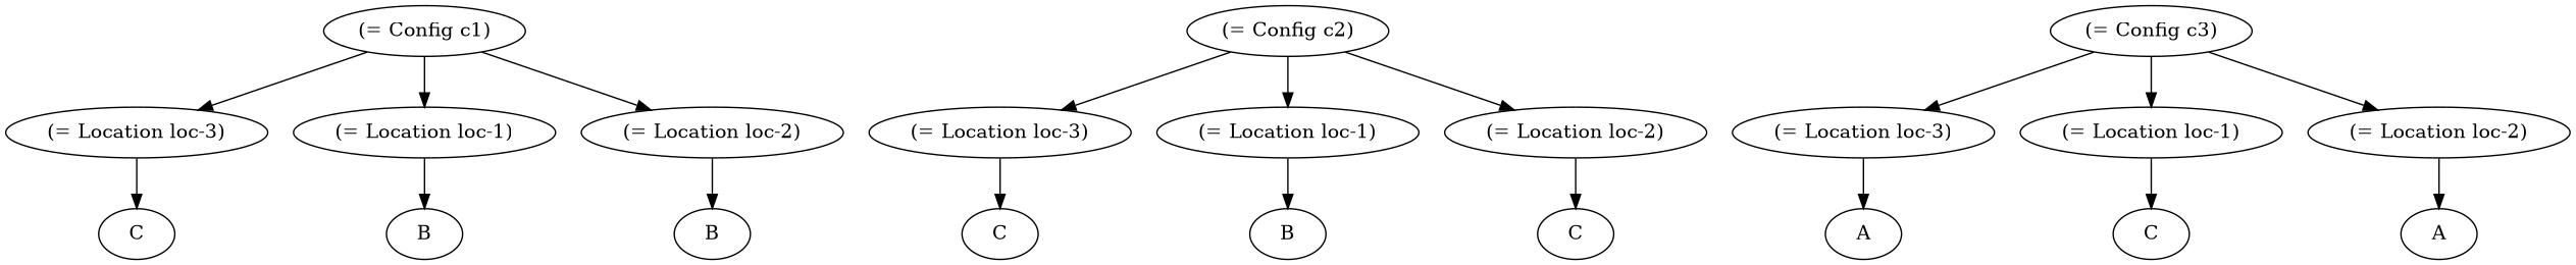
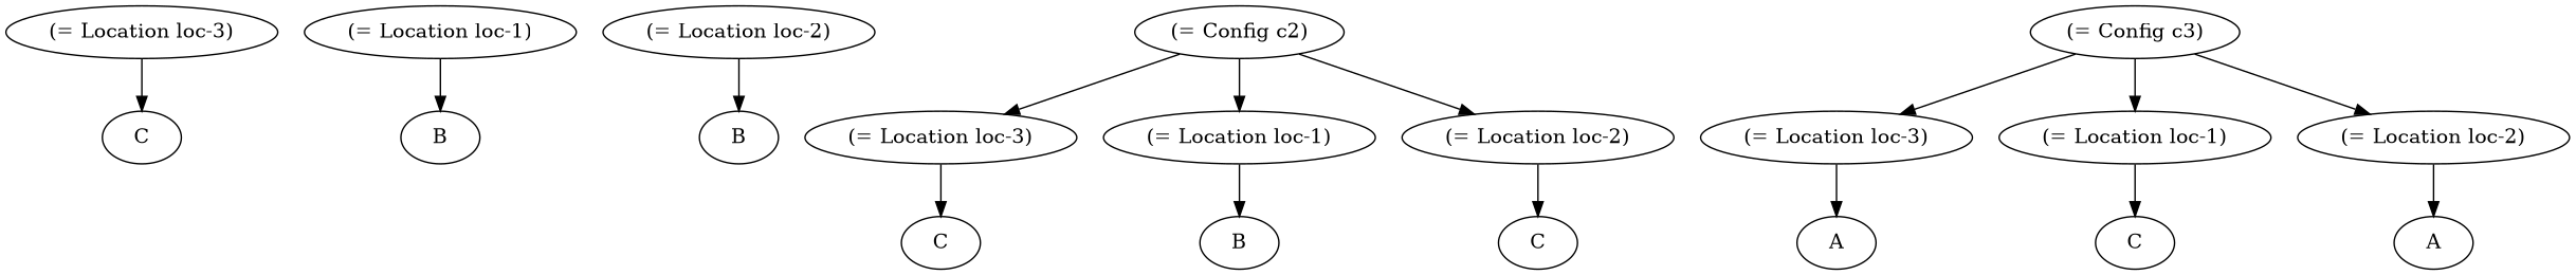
  digraph {
-   n1 [label="(= Config c1)"]
    n2 [label="(= Location loc-3)"]
    n3 [label="(= Location loc-1)"]
    n4 [label="(= Location loc-2)"]
    n5 [label="(= Config c2)"]
    n6 [label="(= Location loc-3)"]
    n7 [label="(= Location loc-1)"]
    n8 [label="(= Location loc-2)"]
    n9 [label="(= Config c3)"]
    n10 [label="(= Location loc-3)"]
    n11 [label="(= Location loc-1)"]
    n12 [label="(= Location loc-2)"]
    n13 [label=C]
    n14 [label=B]
    n15 [label=B]
    n16 [label=C]
    n17 [label=B]
    n18 [label=C]
    n19 [label=A]
    n20 [label=C]
    n21 [label=A]
-   n1 -> n2
-   n1 -> n3
-   n1 -> n4
    n2 -> n13
    n3 -> n14
    n4 -> n15
    n5 -> n6
    n5 -> n7
    n5 -> n8
    n6 -> n16
    n7 -> n17
    n8 -> n18
    n9 -> n10
    n9 -> n11
    n9 -> n12
    n10 -> n19
    n11 -> n20
    n12 -> n21
  }
